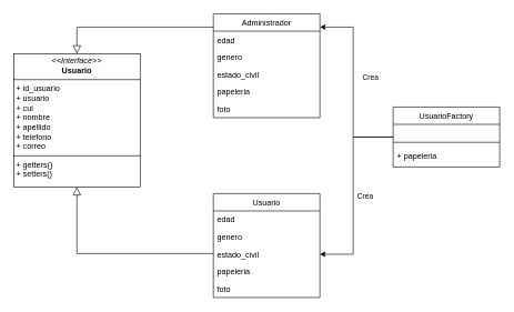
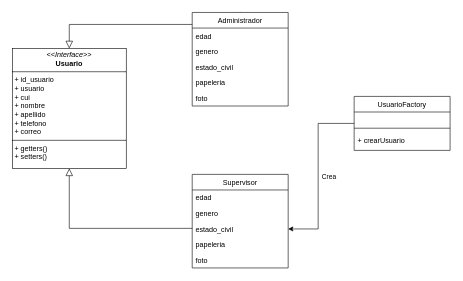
  <mxCell id="0" />
  <mxCell id="1" parent="0" />
- <mxCell id="2" value="Usuario" style="swimlane;fontStyle=0;align=center;verticalAlign=top;childLayout=stackLayout;horizontal=1;startSize=26;horizontalStack=0;resizeParent=1;resizeLast=0;collapsible=1;marginBottom=0;rounded=0;shadow=0;strokeWidth=1;" parent="1" vertex="1"><mxGeometry x="320" y="290" width="160" height="156" as="geometry"><mxRectangle x="130" y="380" width="160" height="26" as="alternateBounds" /></mxGeometry></mxCell>
+ <mxCell id="2" value="Supervisor" style="swimlane;fontStyle=0;align=center;verticalAlign=top;childLayout=stackLayout;horizontal=1;startSize=26;horizontalStack=0;resizeParent=1;resizeLast=0;collapsible=1;marginBottom=0;rounded=0;shadow=0;strokeWidth=1;" parent="1" vertex="1"><mxGeometry x="320" y="290" width="160" height="156" as="geometry"><mxRectangle x="130" y="380" width="160" height="26" as="alternateBounds" /></mxGeometry></mxCell>
  <mxCell id="3" value="edad" style="text;align=left;verticalAlign=top;spacingLeft=4;spacingRight=4;overflow=hidden;rotatable=0;points=[[0,0.5],[1,0.5]];portConstraint=eastwest;" parent="2" vertex="1"><mxGeometry y="26" width="160" height="26" as="geometry" /></mxCell>
  <mxCell id="4" value="genero" style="text;align=left;verticalAlign=top;spacingLeft=4;spacingRight=4;overflow=hidden;rotatable=0;points=[[0,0.5],[1,0.5]];portConstraint=eastwest;rounded=0;shadow=0;html=0;" parent="2" vertex="1"><mxGeometry y="52" width="160" height="26" as="geometry" /></mxCell>
  <mxCell id="5" value="estado_civil" style="text;align=left;verticalAlign=top;spacingLeft=4;spacingRight=4;overflow=hidden;rotatable=0;points=[[0,0.5],[1,0.5]];portConstraint=eastwest;rounded=0;shadow=0;html=0;" vertex="1" parent="2"><mxGeometry y="78" width="160" height="26" as="geometry" /></mxCell>
  <mxCell id="6" value="papeleria" style="text;align=left;verticalAlign=top;spacingLeft=4;spacingRight=4;overflow=hidden;rotatable=0;points=[[0,0.5],[1,0.5]];portConstraint=eastwest;rounded=0;shadow=0;html=0;" vertex="1" parent="2"><mxGeometry y="104" width="160" height="26" as="geometry" /></mxCell>
  <mxCell id="7" value="foto" style="text;align=left;verticalAlign=top;spacingLeft=4;spacingRight=4;overflow=hidden;rotatable=0;points=[[0,0.5],[1,0.5]];portConstraint=eastwest;rounded=0;shadow=0;html=0;" vertex="1" parent="2"><mxGeometry y="130" width="160" height="26" as="geometry" /></mxCell>
  <mxCell id="8" value="" style="endArrow=block;endSize=10;endFill=0;shadow=0;strokeWidth=1;rounded=0;curved=0;edgeStyle=elbowEdgeStyle;elbow=vertical;entryX=0.5;entryY=1;entryDx=0;entryDy=0;" parent="1" source="2" target="10" edge="1"><mxGeometry width="160" relative="1" as="geometry"><mxPoint x="160" y="173" as="sourcePoint" /><mxPoint x="260" y="332" as="targetPoint" /><Array as="points"><mxPoint x="100" y="380" /></Array></mxGeometry></mxCell>
  <mxCell id="9" value="" style="endArrow=block;endSize=10;endFill=0;shadow=0;strokeWidth=1;rounded=0;curved=0;edgeStyle=elbowEdgeStyle;elbow=vertical;exitX=0.5;exitY=0;exitDx=0;exitDy=0;" parent="1" source="11" target="10" edge="1"><mxGeometry width="160" relative="1" as="geometry"><mxPoint x="374" y="344" as="sourcePoint" /><mxPoint x="270" y="160" as="targetPoint" /><Array as="points"><mxPoint x="250" y="40" /><mxPoint x="270" y="60" /></Array></mxGeometry></mxCell>
  <mxCell id="10" value="&lt;p style=&quot;margin:0px;margin-top:4px;text-align:center;&quot;&gt;&lt;i&gt;&amp;lt;&amp;lt;Interface&amp;gt;&amp;gt;&lt;/i&gt;&lt;br&gt;&lt;b&gt;Usuario&lt;/b&gt;&lt;/p&gt;&lt;hr size=&quot;1&quot; style=&quot;border-style:solid;&quot;&gt;&lt;p style=&quot;margin:0px;margin-left:4px;&quot;&gt;+ id_usuario&lt;br&gt;+ usuario&lt;br&gt;+ cui&lt;br&gt;+ nombre&lt;br&gt;+ apellido&lt;br&gt;+ telefono&lt;br&gt;+ correo&lt;/p&gt;&lt;hr size=&quot;1&quot; style=&quot;border-style:solid;&quot;&gt;&lt;p style=&quot;margin:0px;margin-left:4px;&quot;&gt;+ getters()&lt;/p&gt;&lt;p style=&quot;margin:0px;margin-left:4px;&quot;&gt;+ setters()&lt;/p&gt;" style="verticalAlign=top;align=left;overflow=fill;html=1;whiteSpace=wrap;" vertex="1" parent="1"><mxGeometry x="20" y="80" width="190" height="200" as="geometry" /></mxCell>
  <mxCell id="11" value="Administrador" style="swimlane;fontStyle=0;align=center;verticalAlign=top;childLayout=stackLayout;horizontal=1;startSize=26;horizontalStack=0;resizeParent=1;resizeLast=0;collapsible=1;marginBottom=0;rounded=0;shadow=0;strokeWidth=1;" vertex="1" parent="1"><mxGeometry x="320" y="20" width="160" height="156" as="geometry"><mxRectangle x="130" y="380" width="160" height="26" as="alternateBounds" /></mxGeometry></mxCell>
  <mxCell id="12" value="edad" style="text;align=left;verticalAlign=top;spacingLeft=4;spacingRight=4;overflow=hidden;rotatable=0;points=[[0,0.5],[1,0.5]];portConstraint=eastwest;" vertex="1" parent="11"><mxGeometry y="26" width="160" height="26" as="geometry" /></mxCell>
  <mxCell id="13" value="genero" style="text;align=left;verticalAlign=top;spacingLeft=4;spacingRight=4;overflow=hidden;rotatable=0;points=[[0,0.5],[1,0.5]];portConstraint=eastwest;rounded=0;shadow=0;html=0;" vertex="1" parent="11"><mxGeometry y="52" width="160" height="26" as="geometry" /></mxCell>
  <mxCell id="14" value="estado_civil" style="text;align=left;verticalAlign=top;spacingLeft=4;spacingRight=4;overflow=hidden;rotatable=0;points=[[0,0.5],[1,0.5]];portConstraint=eastwest;rounded=0;shadow=0;html=0;" vertex="1" parent="11"><mxGeometry y="78" width="160" height="26" as="geometry" /></mxCell>
  <mxCell id="15" value="papeleria" style="text;align=left;verticalAlign=top;spacingLeft=4;spacingRight=4;overflow=hidden;rotatable=0;points=[[0,0.5],[1,0.5]];portConstraint=eastwest;rounded=0;shadow=0;html=0;" vertex="1" parent="11"><mxGeometry y="104" width="160" height="26" as="geometry" /></mxCell>
  <mxCell id="16" value="foto" style="text;align=left;verticalAlign=top;spacingLeft=4;spacingRight=4;overflow=hidden;rotatable=0;points=[[0,0.5],[1,0.5]];portConstraint=eastwest;rounded=0;shadow=0;html=0;" vertex="1" parent="11"><mxGeometry y="130" width="160" height="26" as="geometry" /></mxCell>
  <mxCell id="17" value="" style="group" vertex="1" connectable="0" parent="1"><mxGeometry x="590" y="160" width="160" height="90" as="geometry" /></mxCell>
  <mxCell id="18" value="UsuarioFactory" style="swimlane;fontStyle=0;align=center;verticalAlign=top;childLayout=stackLayout;horizontal=1;startSize=26;horizontalStack=0;resizeParent=1;resizeLast=0;collapsible=1;marginBottom=0;rounded=0;shadow=0;strokeWidth=1;" parent="17" vertex="1"><mxGeometry width="160" height="90" as="geometry"><mxRectangle x="550" y="140" width="160" height="26" as="alternateBounds" /></mxGeometry></mxCell>
  <mxCell id="19" value="" style="line;html=1;strokeWidth=1;align=left;verticalAlign=middle;spacingTop=-1;spacingLeft=3;spacingRight=3;rotatable=0;labelPosition=right;points=[];portConstraint=eastwest;" vertex="1" parent="18"><mxGeometry y="26" width="160" height="54" as="geometry" /></mxCell>
- <mxCell id="20" value="+ papeleria" style="text;align=left;verticalAlign=top;spacingLeft=4;spacingRight=4;overflow=hidden;rotatable=0;points=[[0,0.5],[1,0.5]];portConstraint=eastwest;" vertex="1" parent="17"><mxGeometry y="60" width="160" height="26" as="geometry" /></mxCell>
- <mxCell id="21" style="edgeStyle=orthogonalEdgeStyle;rounded=0;orthogonalLoop=1;jettySize=auto;html=1;" edge="1" parent="1" source="18" target="11"><mxGeometry relative="1" as="geometry"><Array as="points"><mxPoint x="530" y="205" /><mxPoint x="530" y="40" /></Array></mxGeometry></mxCell>
- <mxCell id="22" value="Crea" style="edgeLabel;html=1;align=center;verticalAlign=middle;resizable=0;points=[];" vertex="1" connectable="0" parent="21"><mxGeometry x="0.069" y="-4" relative="1" as="geometry"><mxPoint x="21" y="-4" as="offset" /></mxGeometry></mxCell>
+ <mxCell id="20" value="+ crearUsuario" style="text;align=left;verticalAlign=top;spacingLeft=4;spacingRight=4;overflow=hidden;rotatable=0;points=[[0,0.5],[1,0.5]];portConstraint=eastwest;" vertex="1" parent="17"><mxGeometry y="60" width="160" height="26" as="geometry" /></mxCell>
  <mxCell id="23" style="edgeStyle=orthogonalEdgeStyle;rounded=0;orthogonalLoop=1;jettySize=auto;html=1;exitX=0;exitY=0.5;exitDx=0;exitDy=0;" edge="1" parent="1" source="18" target="5"><mxGeometry relative="1" as="geometry"><mxPoint x="580" y="200" as="sourcePoint" /><mxPoint x="490" y="108" as="targetPoint" /><Array as="points"><mxPoint x="530" y="205" /><mxPoint x="530" y="381" /></Array></mxGeometry></mxCell>
  <mxCell id="24" value="Crea" style="edgeLabel;html=1;align=center;verticalAlign=middle;resizable=0;points=[];" vertex="1" connectable="0" parent="23"><mxGeometry x="0.069" y="-4" relative="1" as="geometry"><mxPoint x="21" y="-4" as="offset" /></mxGeometry></mxCell>
